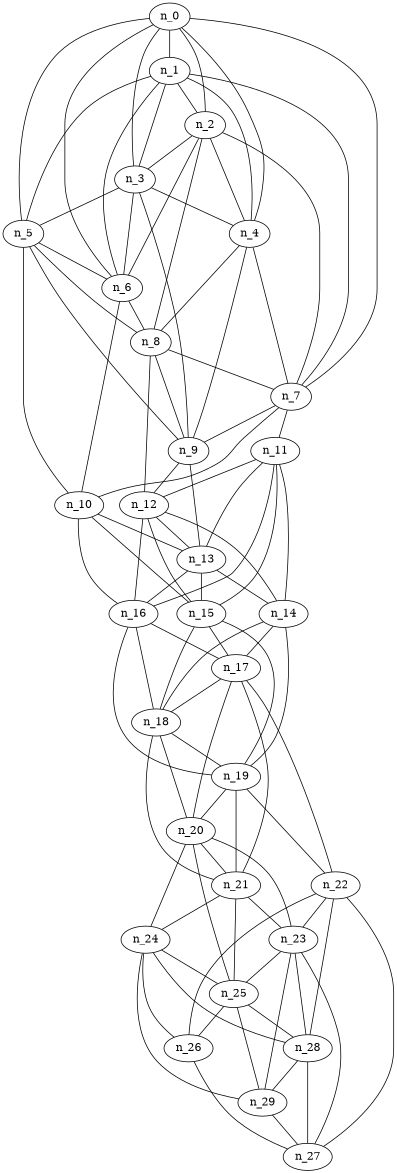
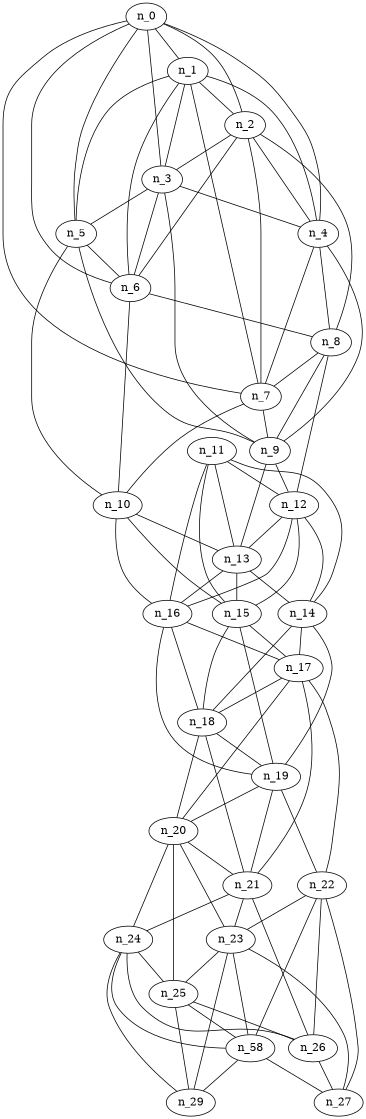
  graph {
    n_0
    n_1
    n_2
    n_3
    n_4
    n_5
    n_6
    n_7
    n_8
    n_9
    n_10
    n_11
    n_12
    n_13
    n_15
    n_16
    n_14
    n_17
    n_18
    n_19
    n_20
    n_21
    n_22
    n_23
    n_24
    n_25
    n_26
    n_27
-   n_28
+   n_28 [label=n_58]
    n_29
    n_0 -- n_1
    n_0 -- n_2
    n_0 -- n_3
    n_0 -- n_4
    n_0 -- n_5
    n_0 -- n_6
    n_0 -- n_7
    n_1 -- n_2
    n_1 -- n_3
    n_1 -- n_4
    n_1 -- n_5
    n_1 -- n_6
    n_1 -- n_7
    n_2 -- n_3
    n_2 -- n_4
    n_2 -- n_6
    n_2 -- n_7
    n_2 -- n_8
    n_3 -- n_4
    n_3 -- n_5
    n_3 -- n_6
    n_3 -- n_9
    n_4 -- n_7
    n_4 -- n_8
    n_4 -- n_9
    n_5 -- n_6
-   n_5 -- n_8
    n_5 -- n_9
    n_5 -- n_10
    n_6 -- n_8
    n_6 -- n_10
    n_7 -- n_9
    n_7 -- n_10
-   n_7 -- n_11
    n_8 -- n_7
    n_8 -- n_9
    n_8 -- n_12
    n_9 -- n_12
    n_9 -- n_13
    n_10 -- n_13
    n_10 -- n_15
    n_10 -- n_16
    n_11 -- n_12
    n_11 -- n_13
    n_11 -- n_15
    n_11 -- n_16
    n_11 -- n_14
    n_12 -- n_13
    n_12 -- n_15
    n_12 -- n_16
    n_12 -- n_14
    n_13 -- n_15
    n_13 -- n_16
    n_13 -- n_14
    n_15 -- n_17
    n_15 -- n_18
    n_15 -- n_19
    n_16 -- n_17
    n_16 -- n_18
    n_16 -- n_19
    n_14 -- n_17
    n_14 -- n_18
    n_14 -- n_19
    n_17 -- n_18
    n_17 -- n_20
    n_17 -- n_21
    n_17 -- n_22
    n_18 -- n_19
    n_18 -- n_20
    n_18 -- n_21
    n_19 -- n_20
    n_19 -- n_21
    n_19 -- n_22
    n_20 -- n_21
    n_20 -- n_23
    n_20 -- n_24
    n_20 -- n_25
    n_21 -- n_23
    n_21 -- n_24
-   n_21 -- n_25
+   n_21 -- n_26
    n_22 -- n_23
    n_22 -- n_26
    n_22 -- n_27
    n_22 -- n_28
    n_23 -- n_25
    n_23 -- n_27
    n_23 -- n_28
    n_23 -- n_29
    n_24 -- n_25
    n_24 -- n_26
    n_24 -- n_28
    n_24 -- n_29
    n_25 -- n_26
    n_25 -- n_28
    n_25 -- n_29
    n_26 -- n_27
    n_28 -- n_27
    n_28 -- n_29
-   n_29 -- n_27
  }
